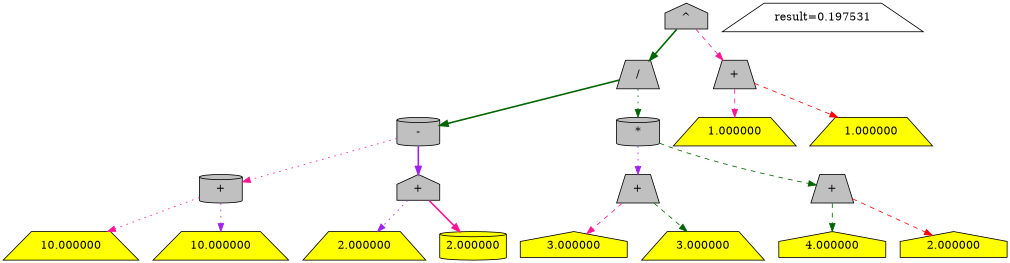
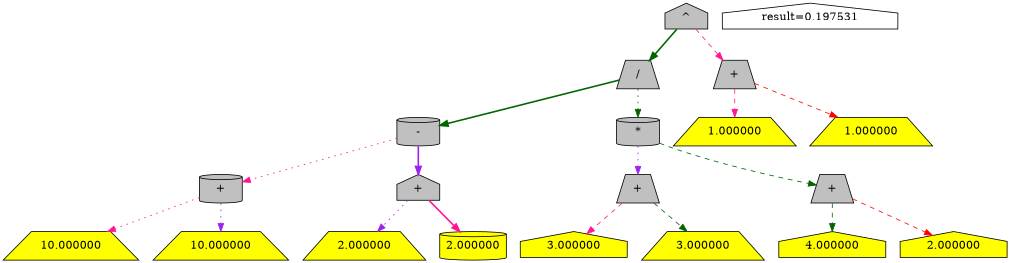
  digraph {
    node [fillcolor=yellow shape=trapezium style=filled]
    edge [color=darkgreen style=dashed]
    n1 [fillcolor=grey label="^" shape=house]
    n2 [fillcolor=grey label="/"]
    n3 [fillcolor=grey label="+"]
    n4 [fillcolor=grey label="-" shape=cylinder]
    n5 [fillcolor=grey label="*" shape=cylinder]
    n6 [fillcolor=grey label="+" shape=cylinder]
    n7 [fillcolor=grey label="+" shape=house]
    n8 [label=10.000000]
    n9 [label=10.000000]
    n10 [label=2.000000]
    n11 [label=2.000000 shape=cylinder]
    n12 [fillcolor=grey label="+"]
    n13 [fillcolor=grey label="+"]
    n14 [label=3.000000 shape=house]
    n15 [label=3.000000]
    n16 [label=4.000000 shape=house]
    n17 [label=2.000000 shape=house]
    n18 [label=1.000000]
    n19 [label=1.000000]
-   "result=0.197531" [fillcolor="" style=""]
+   "result=0.197531" [shape=house fillcolor="" style=""]
    n1 -> n2 [style=bold]
    n1 -> n3 [color=deeppink]
    n2 -> n4 [style=bold]
    n2 -> n5 [style=dotted]
    n3 -> n18 [color=deeppink]
    n3 -> n19 [color=red]
    n4 -> n6 [color=deeppink style=dotted]
    n4 -> n7 [color=purple style=bold]
    n5 -> n12 [color=purple style=dotted]
    n5 -> n13
    n6 -> n8 [color=deeppink style=dotted]
    n6 -> n9 [color=purple style=dotted]
    n7 -> n10 [color=purple style=dotted]
    n7 -> n11 [color=deeppink style=bold]
    n12 -> n14 [color=deeppink]
    n12 -> n15
    n13 -> n16
    n13 -> n17 [color=red]
  }
